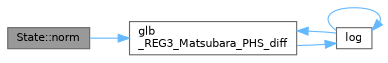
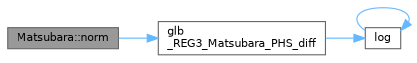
  digraph {
    rankdir=LR
    node [color=grey40 fillcolor=white fontname=Helvetica fontsize=10 shape=box style=filled]
    edge [color=steelblue1 fontname=Helvetica fontsize=10 labelfontname=Helvetica labelfontsize=10 style=solid]
-   n1 [color=gray40 fillcolor=grey60 fontcolor=black height=0.2 label="State::norm" width=0.4]
+   n1 [color=gray40 fillcolor=grey60 fontcolor=black height=0.2 label="Matsubara::norm" width=0.4]
    n2 [height=0.2 label="glb\l_REG3_Matsubara_PHS_diff" width=0.4]
    n3 [height=0.2 label=log width=0.4]
    n1 -> n2
    n2 -> n3
-   n3 -> n2
    n3 -> n3
  }
